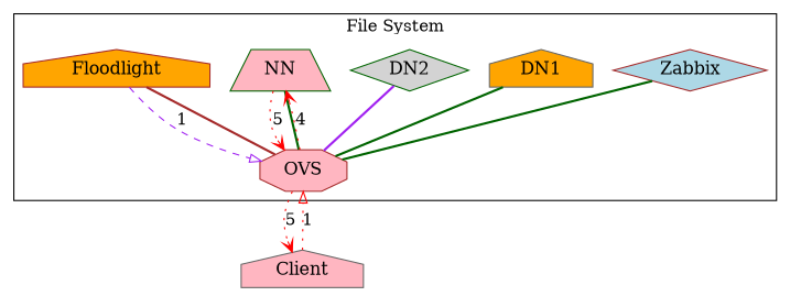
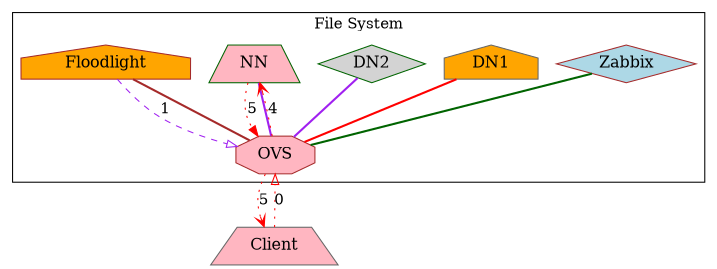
  digraph {
    node [color=brown fillcolor=lightpink fontsize=15 shape=diamond style=filled]
    edge [color=red style=bold]
    Zabbix [fillcolor=lightblue]
    DN1 [color=gray40 fillcolor=orange shape=house]
    DN2 [color=darkgreen fillcolor=lightgrey]
    NN [color=darkgreen shape=trapezium]
    Floodlight [fillcolor=orange shape=house]
    OVS [shape=octagon]
-   Client [color=gray40 shape=house]
+   Client [color=gray40 shape=trapezium]
    subgraph cluster_1 {
      label="File System"
      OVS
      subgraph sub_2 {
        label="File System"
        rank=same
        Zabbix
        DN1
        DN2
        NN
        Floodlight
      }
    }
    subgraph sub_3 {
      Floodlight
      OVS
      Client
    }
    subgraph sub_4 {
      NN
      OVS
      Client
    }
-   NN -> OVS [arrowhead=vee label=5 style=dotted]
+   NN -> OVS [arrowhead=normal label=5 style=dotted]
    Floodlight -> OVS [arrowhead=onormal color=purple label=1 style=dashed]
    OVS -> Zabbix [color=darkgreen dir=none]
-   OVS -> DN1 [color=darkgreen dir=none]
+   OVS -> DN1 [dir=none]
    OVS -> DN2 [color=purple dir=none]
-   OVS -> NN [color=darkgreen dir=none]
+   OVS -> NN [color=purple dir=none]
    OVS -> NN [arrowhead=vee label=4 style=dotted]
    OVS -> Floodlight [color=brown dir=none]
    OVS -> Client [arrowhead=vee label=5 style=dotted]
-   Client -> OVS [arrowhead=onormal label=1 style=dotted]
+   Client -> OVS [arrowhead=onormal label=0 style=dotted]
  }
